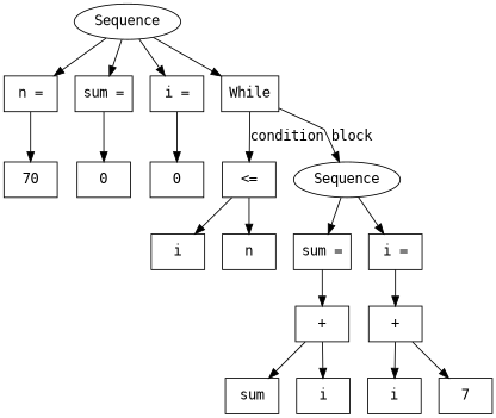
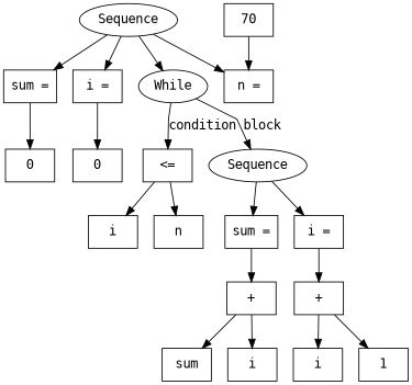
  digraph {
    rankdir=TB
    splines=polyline
    node [fontname=monospace shape=box]
    edge [fontname=monospace]
    n1 [label=Sequence shape=""]
    n2 [label="n ="]
    n3 [label="sum ="]
    n4 [label="i ="]
-   n5 [label=While]
+   n5 [label=While shape=""]
    n6 [label=70]
    n7 [label=0]
    n8 [label=0]
    n9 [label="<="]
    n10 [label=Sequence shape=""]
    n11 [label=i]
    n12 [label=n]
    n13 [label="sum ="]
    n14 [label="i ="]
    n15 [label="+"]
    n16 [label="+"]
    n17 [label=sum]
    n18 [label=i]
    n19 [label=i]
-   n20 [label=7]
+   n20 [label=1]
    n1 -> n2
    n1 -> n3
    n1 -> n4
    n1 -> n5
-   n2 -> n6
+   n6 -> n2
    n3 -> n7
    n4 -> n8
    n5 -> n9 [label=condition]
    n5 -> n10 [label=block]
    n9 -> n11
    n9 -> n12
    n10 -> n13
    n10 -> n14
    n13 -> n15
    n14 -> n16
    n15 -> n17
    n15 -> n18
    n16 -> n19
    n16 -> n20
  }
